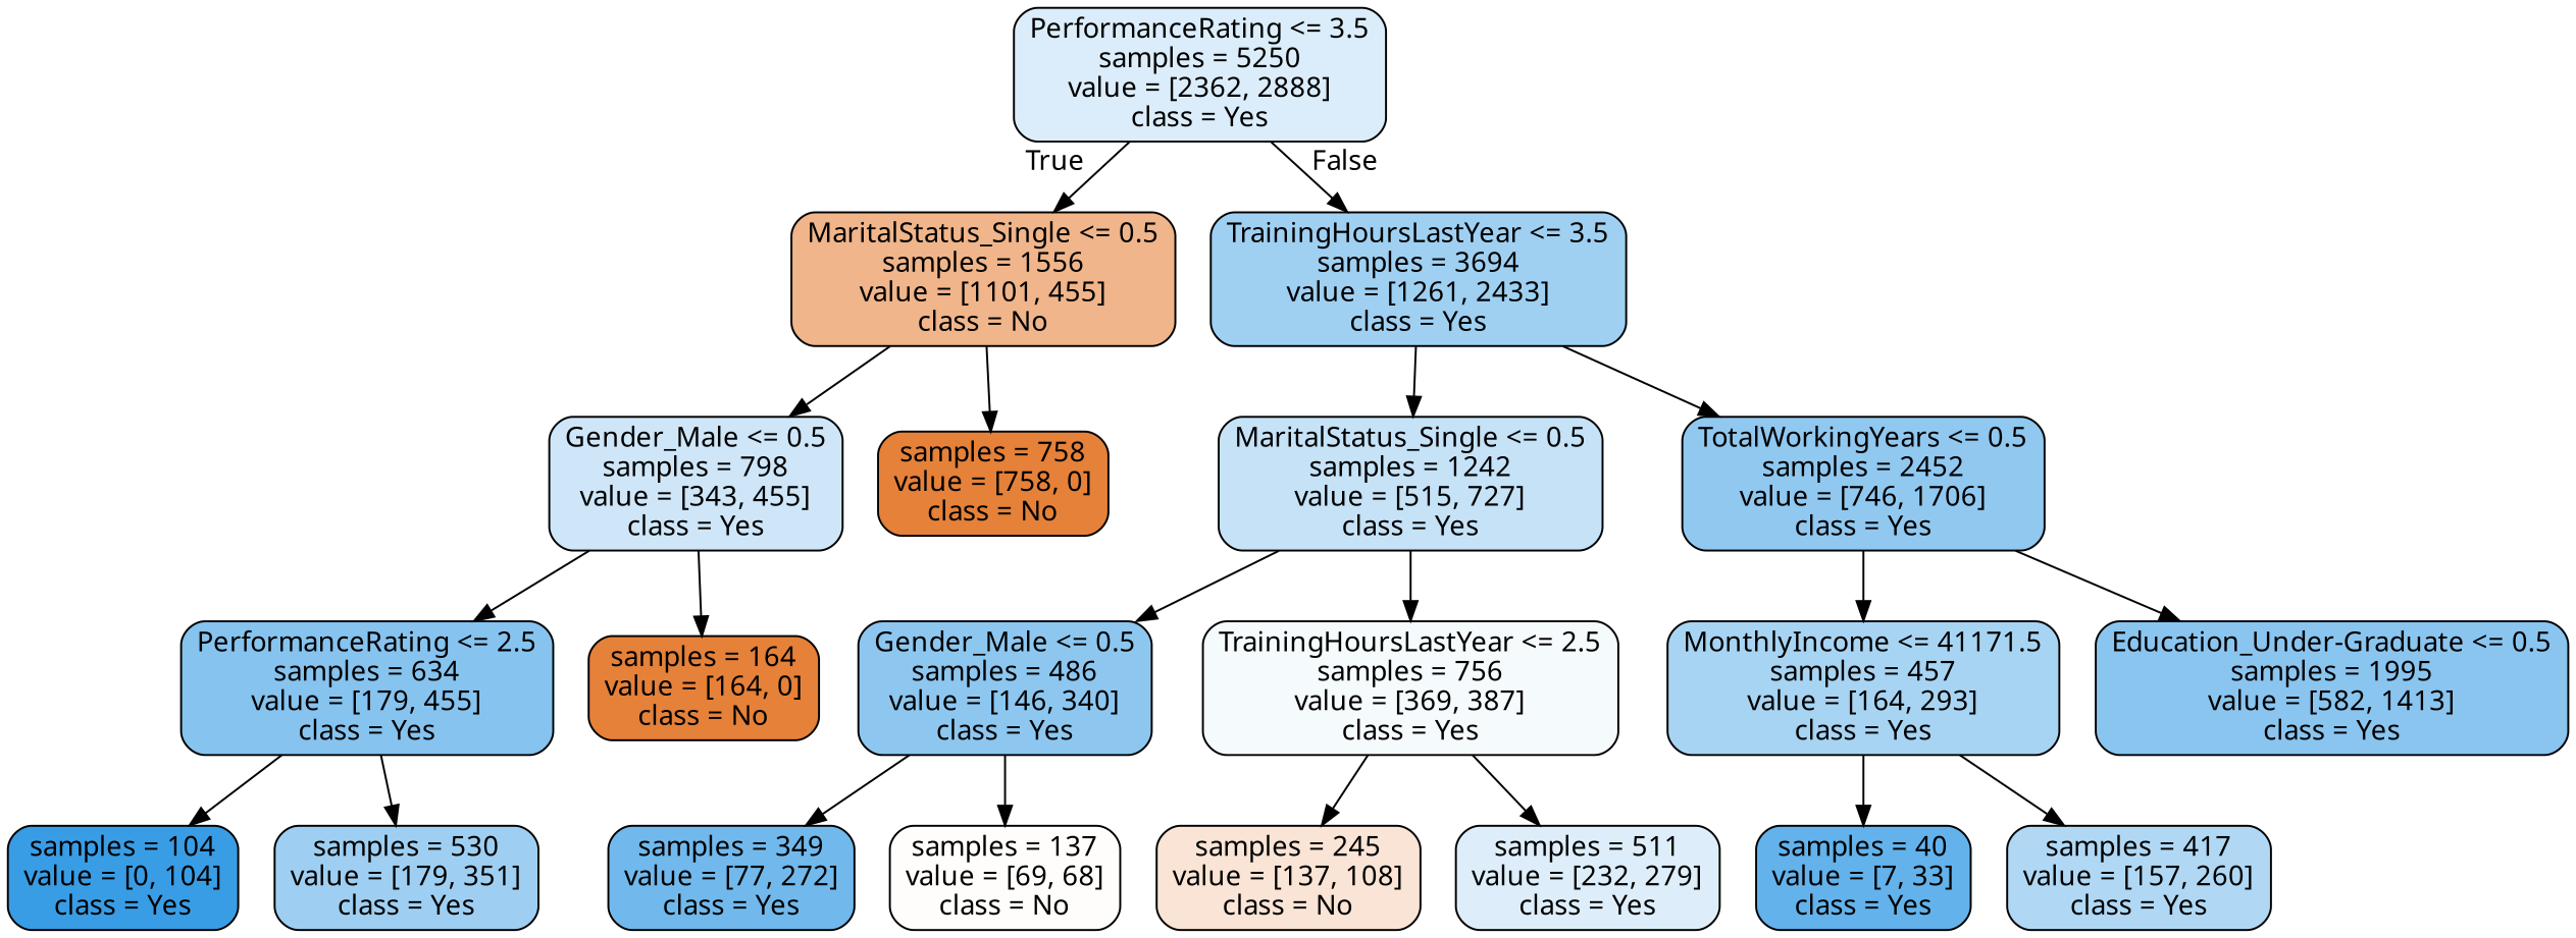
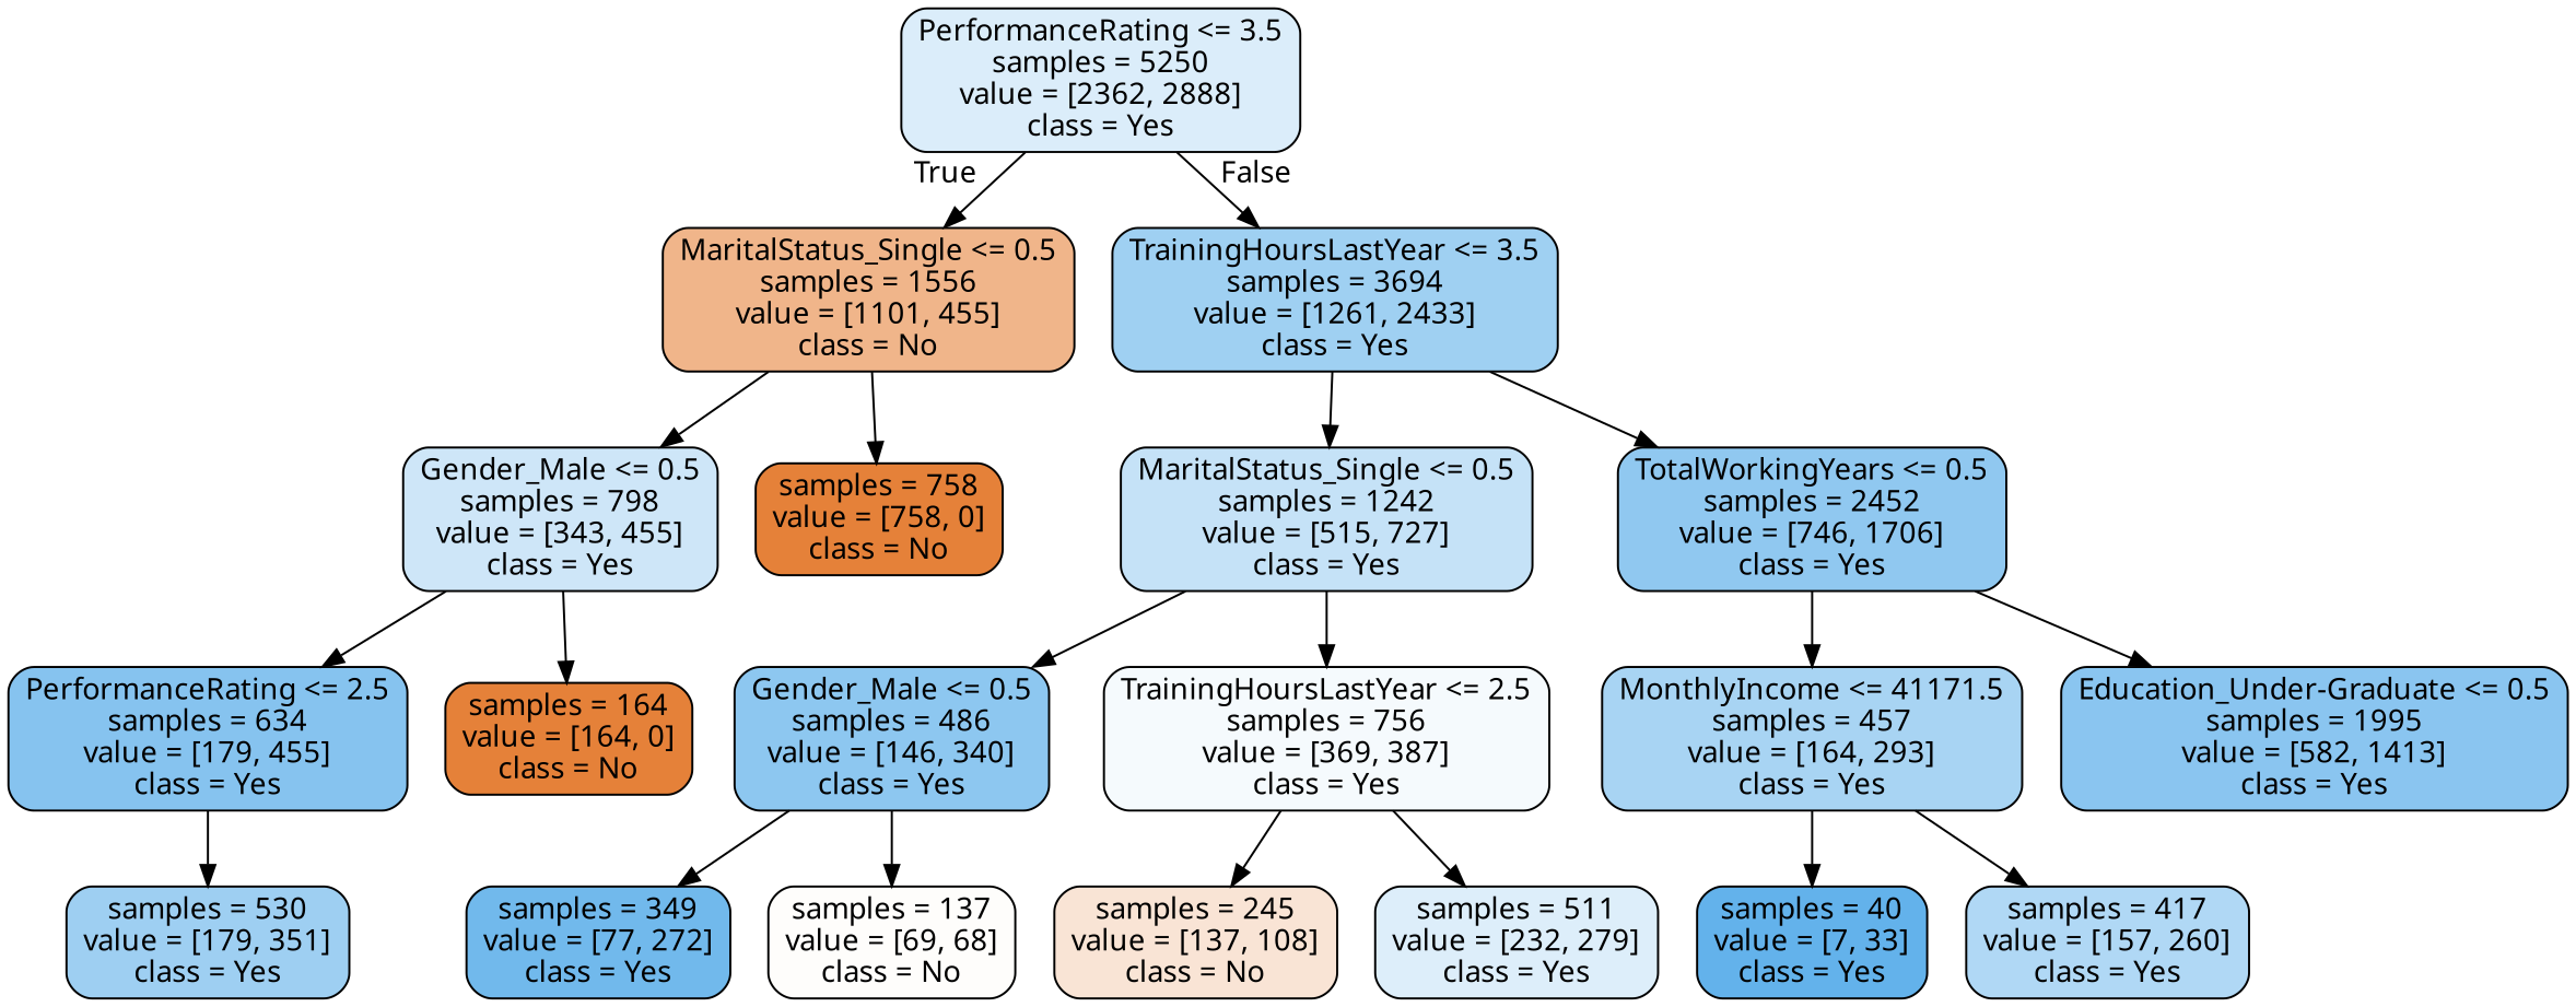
  digraph {
    fontname="Noto Sans"
    node [color=black fillcolor="#e58139ff" fontname="Noto Sans" shape=box style="filled, rounded"]
    edge [fontname="Noto Sans"]
    n1 [fillcolor="#399de52e" label="PerformanceRating <= 3.5\nsamples = 5250\nvalue = [2362, 2888]\nclass = Yes"]
    n2 [fillcolor="#e5813996" label="MaritalStatus_Single <= 0.5\nsamples = 1556\nvalue = [1101, 455]\nclass = No"]
    n3 [fillcolor="#399de57b" label="TrainingHoursLastYear <= 3.5\nsamples = 3694\nvalue = [1261, 2433]\nclass = Yes"]
    n4 [fillcolor="#399de53f" label="Gender_Male <= 0.5\nsamples = 798\nvalue = [343, 455]\nclass = Yes"]
    n5 [label="samples = 758\nvalue = [758, 0]\nclass = No"]
    n6 [fillcolor="#399de54a" label="MaritalStatus_Single <= 0.5\nsamples = 1242\nvalue = [515, 727]\nclass = Yes"]
    n7 [fillcolor="#399de58f" label="TotalWorkingYears <= 0.5\nsamples = 2452\nvalue = [746, 1706]\nclass = Yes"]
    n8 [fillcolor="#399de59b" label="PerformanceRating <= 2.5\nsamples = 634\nvalue = [179, 455]\nclass = Yes"]
    n9 [label="samples = 164\nvalue = [164, 0]\nclass = No"]
-   n10 [fillcolor="#399de5ff" label="samples = 104\nvalue = [0, 104]\nclass = Yes"]
    n11 [fillcolor="#399de57d" label="samples = 530\nvalue = [179, 351]\nclass = Yes"]
    n12 [fillcolor="#399de592" label="Gender_Male <= 0.5\nsamples = 486\nvalue = [146, 340]\nclass = Yes"]
    n13 [fillcolor="#399de50c" label="TrainingHoursLastYear <= 2.5\nsamples = 756\nvalue = [369, 387]\nclass = Yes"]
    n14 [fillcolor="#399de570" label="MonthlyIncome <= 41171.5\nsamples = 457\nvalue = [164, 293]\nclass = Yes"]
    n15 [fillcolor="#399de596" label="Education_Under-Graduate <= 0.5\nsamples = 1995\nvalue = [582, 1413]\nclass = Yes"]
    n16 [fillcolor="#399de5b7" label="samples = 349\nvalue = [77, 272]\nclass = Yes"]
    n17 [fillcolor="#e5813904" label="samples = 137\nvalue = [69, 68]\nclass = No"]
    n18 [fillcolor="#e5813936" label="samples = 245\nvalue = [137, 108]\nclass = No"]
    n19 [fillcolor="#399de52b" label="samples = 511\nvalue = [232, 279]\nclass = Yes"]
    n20 [fillcolor="#399de5c9" label="samples = 40\nvalue = [7, 33]\nclass = Yes"]
    n21 [fillcolor="#399de565" label="samples = 417\nvalue = [157, 260]\nclass = Yes"]
    n1 -> n2 [headlabel=True labelangle=45 labeldistance=2.5]
    n1 -> n3 [headlabel=False labelangle=-45 labeldistance=2.5]
    n2 -> n4
    n2 -> n5
    n3 -> n6
    n3 -> n7
    n4 -> n8
    n4 -> n9
    n6 -> n12
    n6 -> n13
    n7 -> n14
    n7 -> n15
-   n8 -> n10
    n8 -> n11
    n12 -> n16
    n12 -> n17
    n13 -> n18
    n13 -> n19
    n14 -> n20
    n14 -> n21
  }
